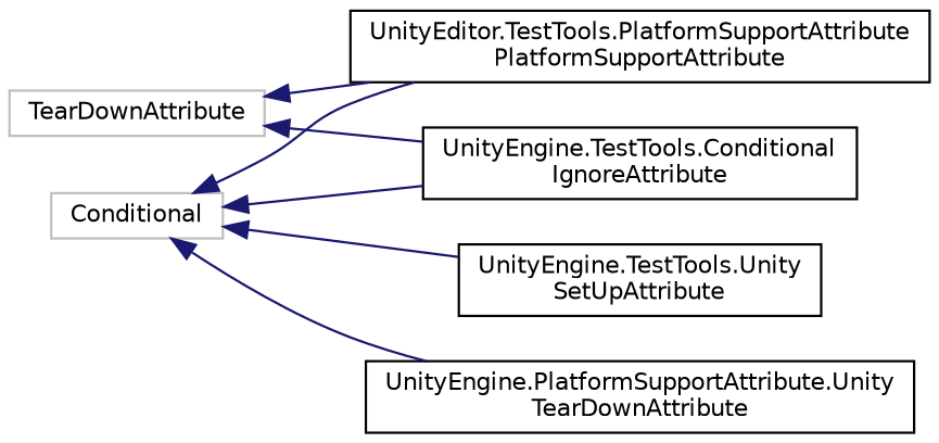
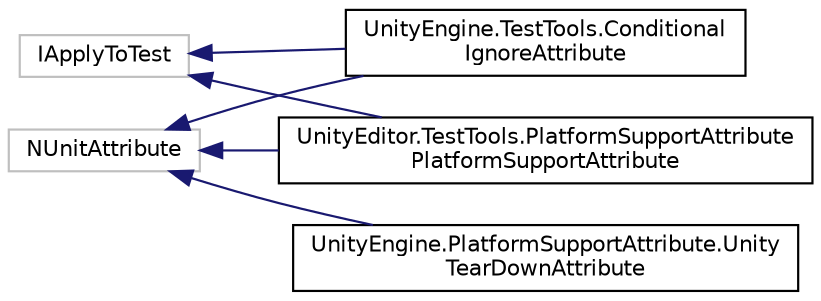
  digraph {
    rankdir=LR
    node [color=black fillcolor=white fontname=Helvetica fontsize=10 shape=record style=filled]
    edge [color=midnightblue dir=back fontname=Helvetica fontsize=10 labelfontname=Helvetica labelfontsize=10 style=solid]
-   n1 [color=grey75 height=0.2 label=TearDownAttribute width=0.4]
+   n1 [color=grey75 height=0.2 label=IApplyToTest width=0.4]
    n2 [height=0.2 label="UnityEditor.TestTools.PlatformSupportAttribute\lPlatformSupportAttribute" width=0.4]
    n3 [height=0.2 label="UnityEngine.TestTools.Conditional\lIgnoreAttribute" width=0.4]
-   n4 [color=grey75 height=0.2 label=Conditional width=0.4]
-   n5 [height=0.2 label="UnityEngine.TestTools.Unity\lSetUpAttribute" width=0.4]
+   n4 [color=grey75 height=0.2 label=NUnitAttribute width=0.4]
    n6 [height=0.2 label="UnityEngine.PlatformSupportAttribute.Unity\lTearDownAttribute" width=0.4]
    n1 -> n2
    n1 -> n3
    n4 -> n2
    n4 -> n3
-   n4 -> n5
    n4 -> n6
  }
